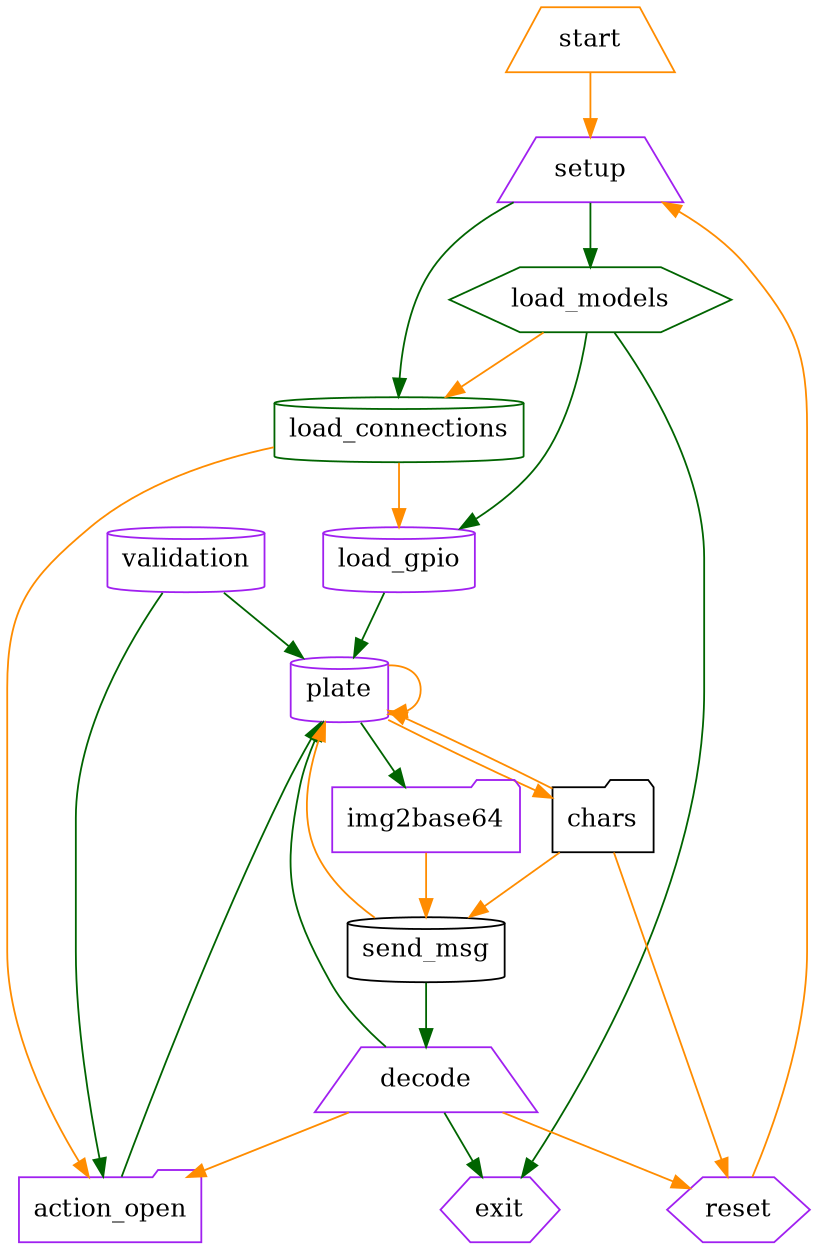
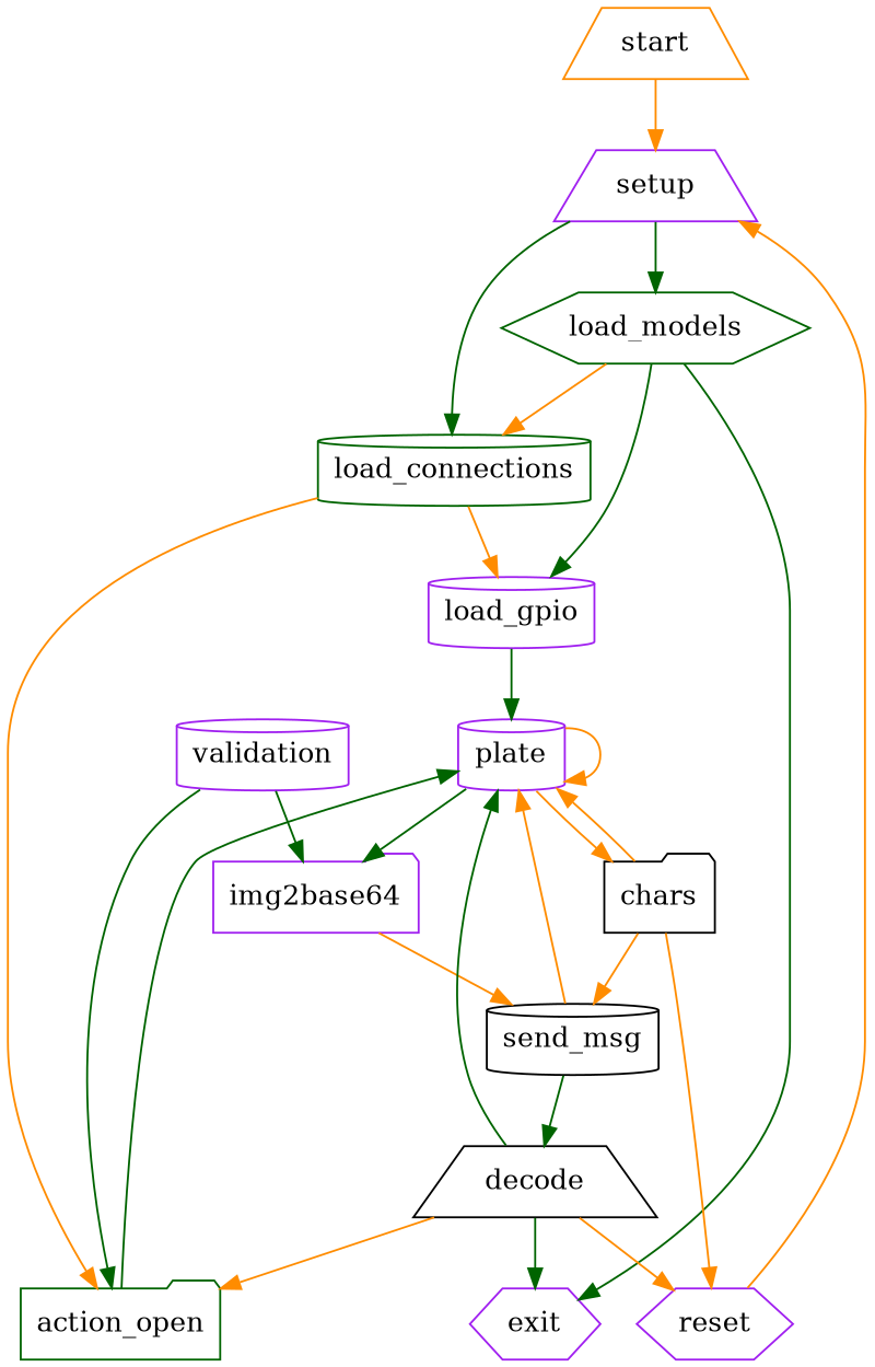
  digraph {
    node [color=purple shape=cylinder]
    edge [color=darkorange]
    start [color=darkorange shape=trapezium]
    setup [shape=trapezium]
    load_models [color=darkgreen shape=hexagon]
    load_connections [color=darkgreen]
    load_gpio
    exit [shape=hexagon]
-   action_open [shape=folder]
+   action_open [color=darkgreen shape=folder]
    plate
    chars [color=black shape=folder]
    img2base64 [shape=folder]
-   decode [shape=trapezium]
+   decode [color=black shape=trapezium]
    reset [shape=hexagon]
    send_msg [color=black]
    validation
    start -> setup
    setup -> load_models [color=darkgreen]
    setup -> load_connections [color=darkgreen]
    load_models -> load_connections
    load_models -> load_gpio [color=darkgreen]
    load_models -> exit [color=darkgreen]
    load_connections -> load_gpio
    load_connections -> action_open
    load_gpio -> plate [color=darkgreen]
    action_open -> plate [color=darkgreen]
    plate -> plate
    plate -> chars
    plate -> img2base64 [color=darkgreen]
    chars -> plate
    chars -> reset
    chars -> send_msg
    img2base64 -> send_msg
    decode -> exit [color=darkgreen]
    decode -> action_open
    decode -> plate [color=darkgreen]
    decode -> reset
    reset -> setup
    send_msg -> plate
    send_msg -> decode [color=darkgreen]
    validation -> action_open [color=darkgreen]
-   validation -> plate [color=darkgreen]
+   validation -> img2base64 [color=darkgreen]
  }
